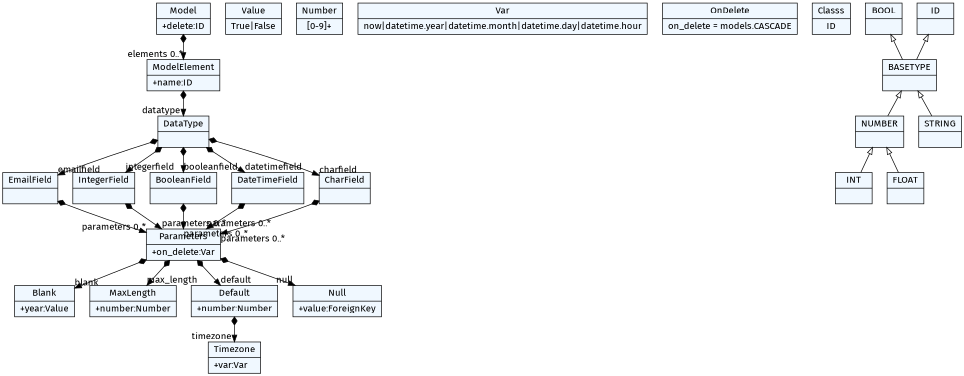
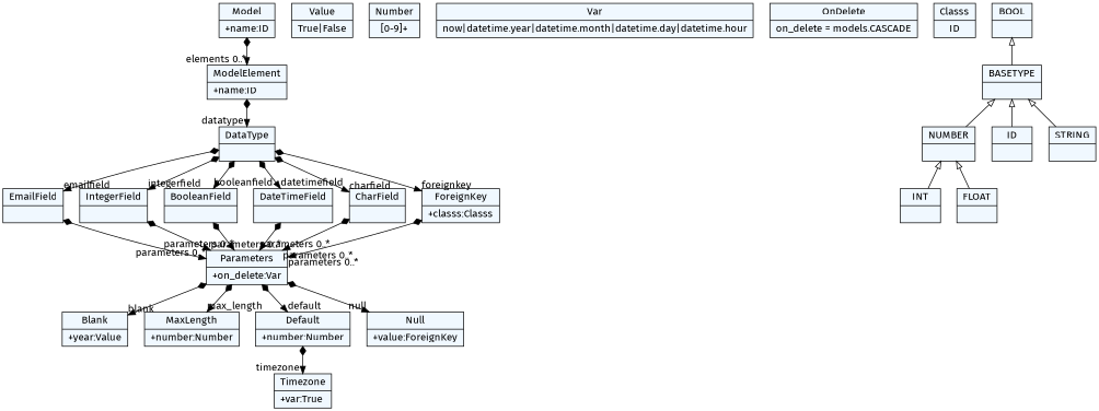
  digraph {
    fontname="Fira Sans"
    fontsize=8
    nodesep=0.3
    node [fillcolor=aliceblue fontname="Fira Sans" shape=record style=filled]
    edge [arrowtail=diamond dir=both fontname="Fira Sans"]
    n1 [label="{EmailField|}"]
    n2 [label="{Parameters|+on_delete:Var\l}"]
    n3 [label="{Blank|+year:Value\l}"]
    n4 [label="{MaxLength|+number:Number\l}"]
    n5 [label="{Default|+number:Number\l}"]
    n6 [label="{Null|+value:ForeignKey\l}"]
-   n7 [label="{Timezone|+var:Var\l}"]
+   n7 [label="{Timezone|+var:True\l}"]
    n8 [label="{Value|True\|False}"]
    n9 [label="{Number|[0-9]+}"]
    n10 [label="{IntegerField|}"]
    n11 [label="{Var|now\|datetime.year\|datetime.month\|datetime.day\|datetime.hour}"]
-   n12 [label="{Model|+delete:ID\l}"]
+   n12 [label="{Model|+name:ID\l}"]
    n13 [label="{ModelElement|+name:ID\l}"]
    n14 [label="{DataType|}"]
    n15 [label="{BooleanField|}"]
    n16 [label="{DateTimeField|}"]
    n17 [label="{OnDelete|on_delete = models.CASCADE}"]
    n18 [label="{CharField|}"]
+   n19 [label="{ForeignKey|+classs:Classs\l}"]
    n20 [label="{Classs|ID}"]
    n21 [label="{INT|}"]
    n22 [label="{BOOL|}"]
    n23 [label="{BASETYPE|}"]
    n24 [label="{NUMBER|}"]
    n25 [label="{ID|}"]
    n26 [label="{STRING|}"]
    n27 [label="{FLOAT|}"]
    n1 -> n2 [headlabel="parameters 0..*"]
    n2 -> n3 [headlabel="blank "]
    n2 -> n4 [headlabel="max_length "]
    n2 -> n5 [headlabel="default "]
    n2 -> n6 [headlabel="null "]
    n5 -> n7 [headlabel="timezone "]
    n10 -> n2 [headlabel="parameters 0..*"]
    n12 -> n13 [headlabel="elements 0..*"]
    n13 -> n14 [headlabel="datatype "]
    n14 -> n1 [headlabel="emailfield "]
    n14 -> n10 [headlabel="integerfield "]
    n14 -> n15 [headlabel="booleanfield "]
    n14 -> n16 [headlabel="datetimefield "]
    n14 -> n18 [headlabel="charfield "]
+   n14 -> n19 [headlabel="foreignkey "]
    n15 -> n2 [headlabel="parameters 0..*"]
    n16 -> n2 [headlabel="parameters 0..*"]
    n18 -> n2 [headlabel="parameters 0..*"]
+   n19 -> n2 [headlabel="parameters 0..*"]
    n22 -> n23 [arrowtail=empty dir=back]
    n23 -> n24 [arrowtail=empty dir=back]
-   n25 -> n23 [arrowtail=empty dir=back]
+   n23 -> n25 [arrowtail=empty dir=back]
    n23 -> n26 [arrowtail=empty dir=back]
    n24 -> n21 [arrowtail=empty dir=back]
    n24 -> n27 [arrowtail=empty dir=back]
  }
